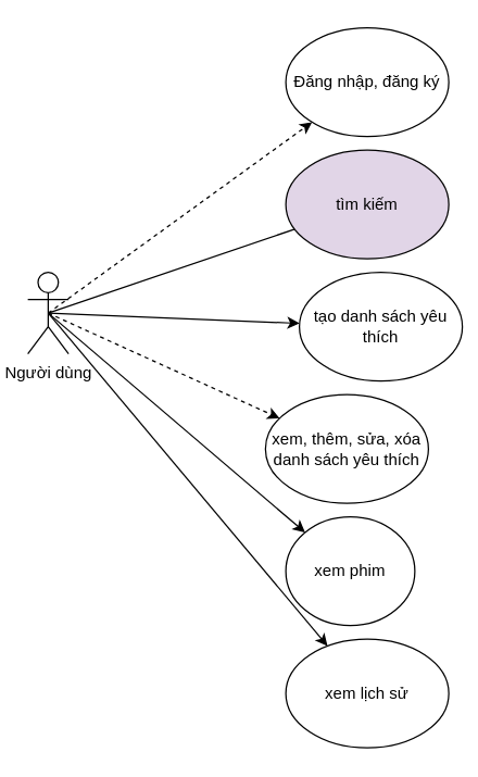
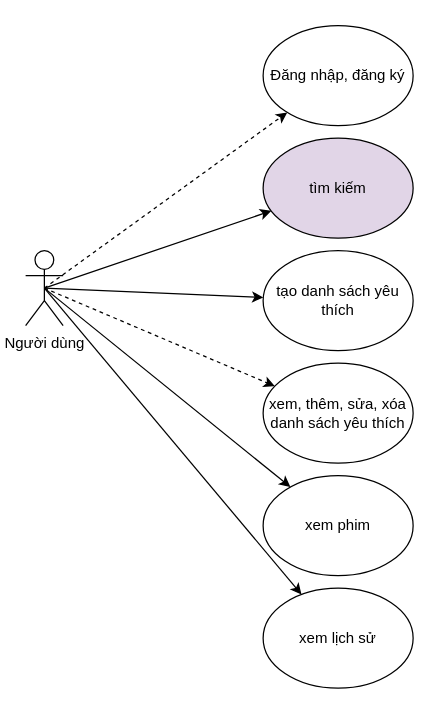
  <mxCell id="0" />
  <mxCell id="1" parent="0" />
  <mxCell id="2" style="edgeStyle=none;html=1;exitX=0.5;exitY=0.5;exitDx=0;exitDy=0;exitPerimeter=0;dashed=1;" edge="1" parent="1" source="8" target="9"><mxGeometry relative="1" as="geometry" /></mxCell>
  <mxCell id="3" style="edgeStyle=none;html=1;exitX=0.5;exitY=0.5;exitDx=0;exitDy=0;exitPerimeter=0;" edge="1" parent="1" source="8" target="11"><mxGeometry relative="1" as="geometry" /></mxCell>
  <mxCell id="4" style="edgeStyle=none;html=1;exitX=0.5;exitY=0.5;exitDx=0;exitDy=0;exitPerimeter=0;dashed=1;" edge="1" parent="1" source="8" target="12"><mxGeometry relative="1" as="geometry" /></mxCell>
- <mxCell id="5" style="edgeStyle=none;html=1;exitX=0.5;exitY=0.5;exitDx=0;exitDy=0;exitPerimeter=0;endArrow=none;" edge="1" parent="1" source="8" target="10"><mxGeometry relative="1" as="geometry" /></mxCell>
+ <mxCell id="5" style="edgeStyle=none;html=1;exitX=0.5;exitY=0.5;exitDx=0;exitDy=0;exitPerimeter=0;" edge="1" parent="1" source="8" target="10"><mxGeometry relative="1" as="geometry" /></mxCell>
  <mxCell id="6" style="edgeStyle=none;html=1;exitX=0.5;exitY=0.5;exitDx=0;exitDy=0;exitPerimeter=0;" edge="1" parent="1" source="8" target="13"><mxGeometry relative="1" as="geometry" /></mxCell>
  <mxCell id="7" style="edgeStyle=none;html=1;exitX=0.5;exitY=0.5;exitDx=0;exitDy=0;exitPerimeter=0;" edge="1" parent="1" source="8" target="14"><mxGeometry relative="1" as="geometry" /></mxCell>
  <mxCell id="8" value="Người dùng" style="shape=umlActor;verticalLabelPosition=bottom;verticalAlign=top;html=1;outlineConnect=0;" vertex="1" parent="1"><mxGeometry x="20" y="200" width="30" height="60" as="geometry" /></mxCell>
  <mxCell id="9" value="Đăng nhập, đăng ký" style="ellipse;whiteSpace=wrap;html=1;" vertex="1" parent="1"><mxGeometry x="210" width="120" height="80" as="geometry" y="20" /></mxCell>
  <mxCell id="10" value="tìm kiếm" style="ellipse;whiteSpace=wrap;html=1;fillColor=#e1d5e7;" vertex="1" parent="1"><mxGeometry x="210" y="110" width="120" height="80" as="geometry" /></mxCell>
- <mxCell id="11" value="tạo danh sách yêu thích" style="ellipse;whiteSpace=wrap;html=1;" vertex="1" parent="1"><mxGeometry x="220" y="200" width="120" height="80" as="geometry" /></mxCell>
- <mxCell id="12" value="xem, thêm, sửa, xóa danh sách yêu thích" style="ellipse;whiteSpace=wrap;html=1;" vertex="1" parent="1"><mxGeometry x="195" y="290" width="120" height="80" as="geometry" /></mxCell>
- <mxCell id="13" value="xem phim" style="ellipse;whiteSpace=wrap;html=1;" vertex="1" parent="1"><mxGeometry x="210" y="380" width="95" height="80" as="geometry" /></mxCell>
+ <mxCell id="11" value="tạo danh sách yêu thích" style="ellipse;whiteSpace=wrap;html=1;" vertex="1" parent="1"><mxGeometry x="210" y="200" width="120" height="80" as="geometry" /></mxCell>
+ <mxCell id="12" value="xem, thêm, sửa, xóa danh sách yêu thích" style="ellipse;whiteSpace=wrap;html=1;" vertex="1" parent="1"><mxGeometry x="210" y="290" width="120" height="80" as="geometry" /></mxCell>
+ <mxCell id="13" value="xem phim" style="ellipse;whiteSpace=wrap;html=1;" vertex="1" parent="1"><mxGeometry x="210" y="380" width="120" height="80" as="geometry" /></mxCell>
  <mxCell id="14" value="xem lịch sử" style="ellipse;whiteSpace=wrap;html=1;" vertex="1" parent="1"><mxGeometry x="210" y="470" width="120" height="80" as="geometry" /></mxCell>
